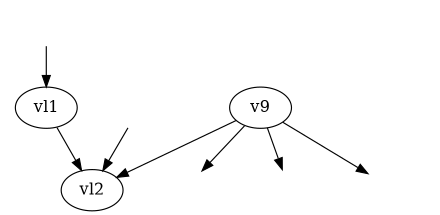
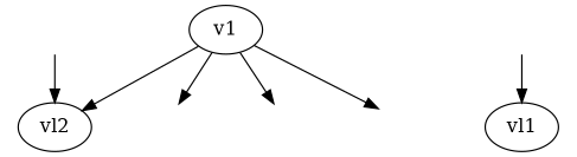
  digraph {
    num="-1/4*G^2*(-(-P(2,spenso::mink(4,python::mu7))-Q(6,spenso::mink(4,python::mu7)))+P(1,spenso::mink(4,python::mu7)))*(-P(2,spenso::mink(4,python::mu2))-Q(7,spenso::mink(4,python::mu2)))*(P(1,spenso::cind(0))*P(2,spenso::cind(0))-P(1,spenso::cind(1))*P(2,spenso::cind(1))-P(1,spenso::cind(2))*P(2,spenso::cind(2))-P(1,spenso::cind(3))*P(2,spenso::cind(3)))^-2*spenso::gamma(spenso::bis(4,python::tree_form_factor_spinor_1),spenso::bis(4,python::s5),spenso::mink(4,python::mu5))*spenso::gamma(spenso::bis(4,python::s1),spenso::bis(4,python::s2),spenso::mink(4,python::mu2))*spenso::gamma(spenso::bis(4,python::s2),spenso::bis(4,python::s3),spenso::mink(4,python::mu3))*spenso::gamma(spenso::bis(4,python::s3),spenso::bis(4,python::tree_form_factor_spinor_2),spenso::mink(4,python::mu4))*spenso::gamma(spenso::bis(4,python::s4),spenso::bis(4,python::s6),spenso::mink(4,python::mu7))*spenso::gamma(spenso::bis(4,python::s5),spenso::bis(4,python::s4),spenso::mink(4,python::mu6))*spenso::gamma(spenso::bis(4,python::s6),spenso::bis(4,hedge(1)),spenso::mink(4,python::mu1))*spenso::gamma(spenso::bis(4,hedge(2)),spenso::bis(4,python::s1),spenso::mink(4,python::mu1))*P(1,spenso::mink(4,python::mu3))*P(1,spenso::mink(4,python::mu5))*P(2,spenso::mink(4,python::mu4))*P(2,spenso::mink(4,python::mu6))"
    overall_factor=1
    projector="-1/27*ee^3*spenso::CF*(P(1,spenso::mink(4,edge(5,1)))-P(3,spenso::mink(4,edge(5,1))))*(P(1,spenso::mink(4,edge(6,1)))-P(3,spenso::mink(4,edge(6,1)))-P(4,spenso::mink(4,edge(6,1))))*((P(1,spenso::cind(0))-P(3,spenso::cind(0)))^2-(P(1,spenso::cind(1))-P(3,spenso::cind(1)))^2-(P(1,spenso::cind(2))-P(3,spenso::cind(2)))^2-(P(1,spenso::cind(3))-P(3,spenso::cind(3)))^2)^-1*((P(1,spenso::cind(0))-P(3,spenso::cind(0))-P(4,spenso::cind(0)))^2-(P(1,spenso::cind(1))-P(3,spenso::cind(1))-P(4,spenso::cind(1)))^2-(P(1,spenso::cind(2))-P(3,spenso::cind(2))-P(4,spenso::cind(2)))^2-(P(1,spenso::cind(3))-P(3,spenso::cind(3))-P(4,spenso::cind(3)))^2)^-1*spenso::gamma(spenso::bis(4,python::tree_form_factor_spinor_2),spenso::bis(4,hedge(8)),spenso::mink(4,hedge(0)))*spenso::gamma(spenso::bis(4,hedge(5)),spenso::bis(4,python::tree_form_factor_spinor_1),spenso::mink(4,hedge(3)))*spenso::gamma(spenso::bis(4,hedge(7)),spenso::bis(4,hedge(6)),spenso::mink(4,hedge(4)))*spenso::gamma(spenso::bis(4,hedge(6)),spenso::bis(4,hedge(5)),spenso::mink(4,edge(5,1)))*spenso::gamma(spenso::bis(4,hedge(8)),spenso::bis(4,hedge(7)),spenso::mink(4,edge(6,1)))*u(1,spenso::bis(4,hedge(1)))*vbar(2,spenso::bis(4,hedge(2)))*ϵbar(0,spenso::mink(4,hedge(0)))*ϵbar(3,spenso::mink(4,hedge(3)))*ϵbar(4,spenso::mink(4,hedge(4)))"
    node [style=invis]
    edge [dod=-100 is_dummy=false num=1]
-   v1 [dod=-100 num=1 label=v9 style=""]
+   v1 [dod=-100 num=1 style=""]
    vl2 [dod=-100 num=1 style=""]
    exte0
    exte3
    exte4
    vl1 [dod=-100 num=1 style=""]
    exte1
    exte2
    v1 -> vl2 [headport=6 lmb_rep="-P(2,a___)-K(0,a___)" particle=d sink=1 source=3 tailport=5]
    v1 -> exte0 [lmb_rep="P(1,a___)+P(2,a___)-P(3,a___)-P(4,a___)" mass=0 source=0 tailport=0]
    v1 -> exte3 [lmb_rep="P(3,a___)" mass=0 source=1 tailport=3]
    v1 -> exte4 [lmb_rep="P(4,a___)" mass=0 source=2 tailport=4]
-   vl1 -> vl2 [headport=10 lmb_id=0 lmb_rep="K(0,a___)" particle=g sink=2 source=2 tailport=9]
    exte1 -> vl1 [headport=1 lmb_rep="P(1,a___)" particle=d sink=0]
    exte2 -> vl2 [headport=2 lmb_rep="P(2,a___)" particle="d~" sink=0]
  }
